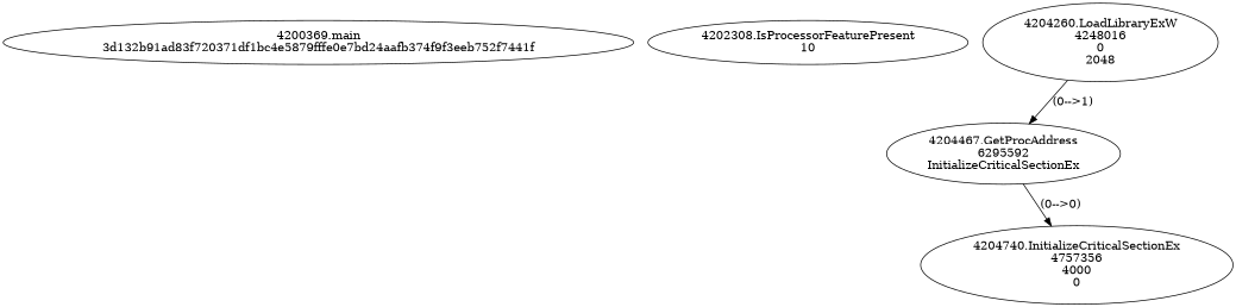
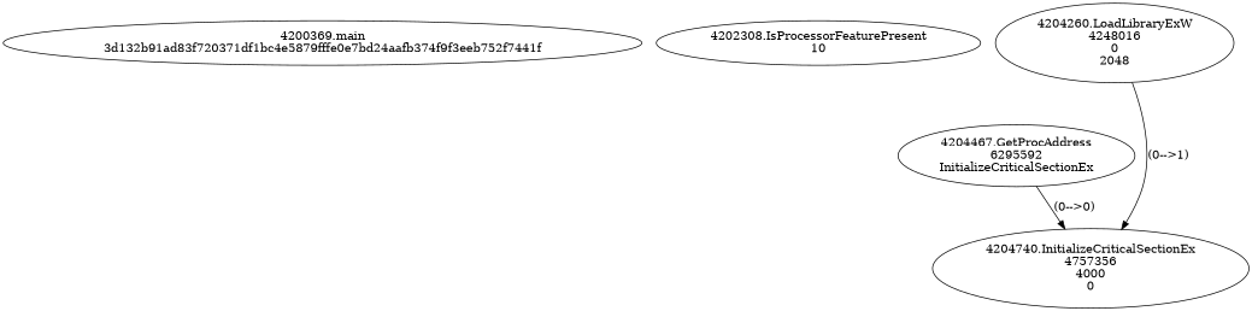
  digraph {
    n1 [label="4200369.main\n3d132b91ad83f720371df1bc4e5879fffe0e7bd24aafb374f9f3eeb752f7441f"]
    n2 [label="4202308.IsProcessorFeaturePresent\n10"]
    n3 [label="4204260.LoadLibraryExW\n4248016\n0\n2048"]
    n4 [label="4204467.GetProcAddress\n6295592\nInitializeCriticalSectionEx"]
    n5 [label="4204740.InitializeCriticalSectionEx\n4757356\n4000\n0"]
-   n3 -> n4 [label="(0-->1)"]
+   n3 -> n5 [label="(0-->1)"]
    n4 -> n5 [label="(0-->0)"]
  }
